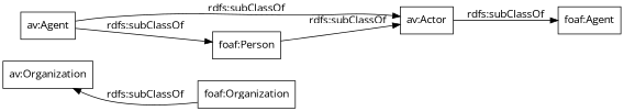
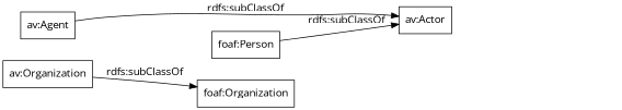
  digraph {
    fontname="Open Sans"
    rankdir=LR
    node [color=black fontname="Open Sans" shape=rectangle]
    edge [fontname="Open Sans"]
    "av:Organization"
    "foaf:Organization"
    "av:Actor"
-   "foaf:Agent"
    n5 [label="av:Agent"]
    "foaf:Person"
-   "foaf:Organization" -> "av:Organization" [label="rdfs:subClassOf"]
-   "av:Actor" -> "foaf:Agent" [label="rdfs:subClassOf"]
+   "av:Organization" -> "foaf:Organization" [label="rdfs:subClassOf"]
    n5 -> "av:Actor" [label="rdfs:subClassOf"]
-   n5 -> "foaf:Person" [label="rdfs:subClassOf"]
    "foaf:Person" -> "av:Actor" [label="rdfs:subClassOf"]
  }
